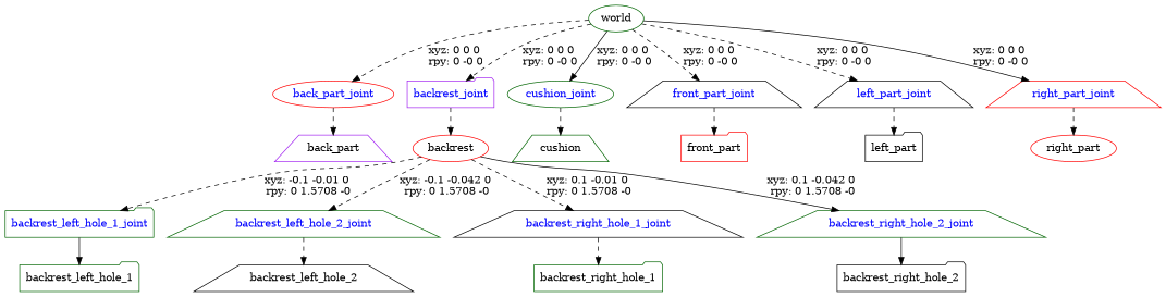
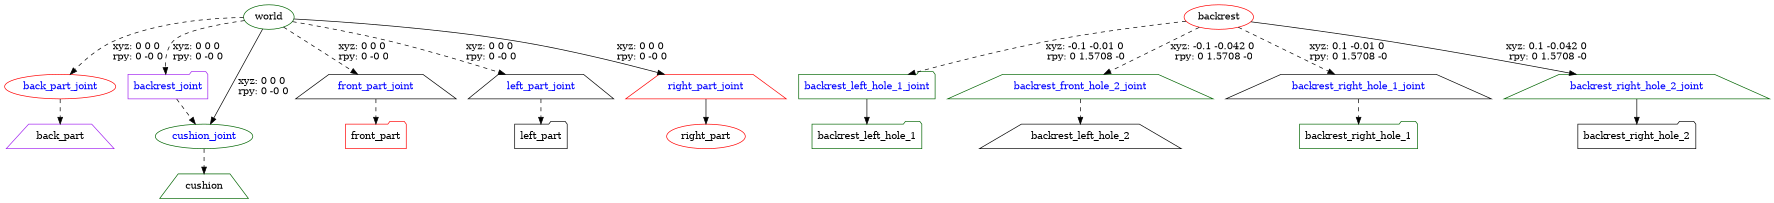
  digraph {
    node [color=darkgreen shape=trapezium]
    edge [style=dashed]
    n1 [label=world shape=ellipse]
    back_part_joint [color=red fontcolor=blue shape=ellipse]
    backrest_joint [color=purple fontcolor=blue shape=folder]
    cushion_joint [fontcolor=blue shape=ellipse]
    front_part_joint [color=black fontcolor=blue]
    left_part_joint [color=black fontcolor=blue]
    right_part_joint [color=red fontcolor=blue]
    n8 [color=purple label=back_part]
    n9 [color=red label=backrest shape=ellipse]
    n10 [label=cushion]
    n11 [color=red label=front_part shape=folder]
    n12 [color=black label=left_part shape=folder]
    n13 [color=red label=right_part shape=ellipse]
    backrest_left_hole_1_joint [fontcolor=blue shape=folder]
-   backrest_left_hole_2_joint [fontcolor=blue]
+   backrest_left_hole_2_joint [fontcolor=blue label=backrest_front_hole_2_joint]
    backrest_right_hole_1_joint [color=black fontcolor=blue]
    backrest_right_hole_2_joint [fontcolor=blue]
    n18 [label=backrest_left_hole_1 shape=folder]
    n19 [color=black label=backrest_left_hole_2]
    n20 [label=backrest_right_hole_1 shape=folder]
    n21 [color=black label=backrest_right_hole_2 shape=folder]
    n1 -> back_part_joint [label="xyz: 0 0 0 \nrpy: 0 -0 0"]
    n1 -> backrest_joint [label="xyz: 0 0 0 \nrpy: 0 -0 0"]
    n1 -> cushion_joint [label="xyz: 0 0 0 \nrpy: 0 -0 0" style=solid]
    n1 -> front_part_joint [label="xyz: 0 0 0 \nrpy: 0 -0 0"]
    n1 -> left_part_joint [label="xyz: 0 0 0 \nrpy: 0 -0 0"]
    n1 -> right_part_joint [label="xyz: 0 0 0 \nrpy: 0 -0 0" style=solid]
    back_part_joint -> n8
-   backrest_joint -> n9
+   backrest_joint -> cushion_joint
    cushion_joint -> n10
    front_part_joint -> n11
    left_part_joint -> n12
-   right_part_joint -> n13
+   right_part_joint -> n13 [style=solid]
    n9 -> backrest_left_hole_1_joint [label="xyz: -0.1 -0.01 0 \nrpy: 0 1.5708 -0"]
    n9 -> backrest_left_hole_2_joint [label="xyz: -0.1 -0.042 0 \nrpy: 0 1.5708 -0"]
    n9 -> backrest_right_hole_1_joint [label="xyz: 0.1 -0.01 0 \nrpy: 0 1.5708 -0"]
    n9 -> backrest_right_hole_2_joint [label="xyz: 0.1 -0.042 0 \nrpy: 0 1.5708 -0" style=solid]
    backrest_left_hole_1_joint -> n18 [style=solid]
    backrest_left_hole_2_joint -> n19
    backrest_right_hole_1_joint -> n20
    backrest_right_hole_2_joint -> n21 [style=solid]
  }
